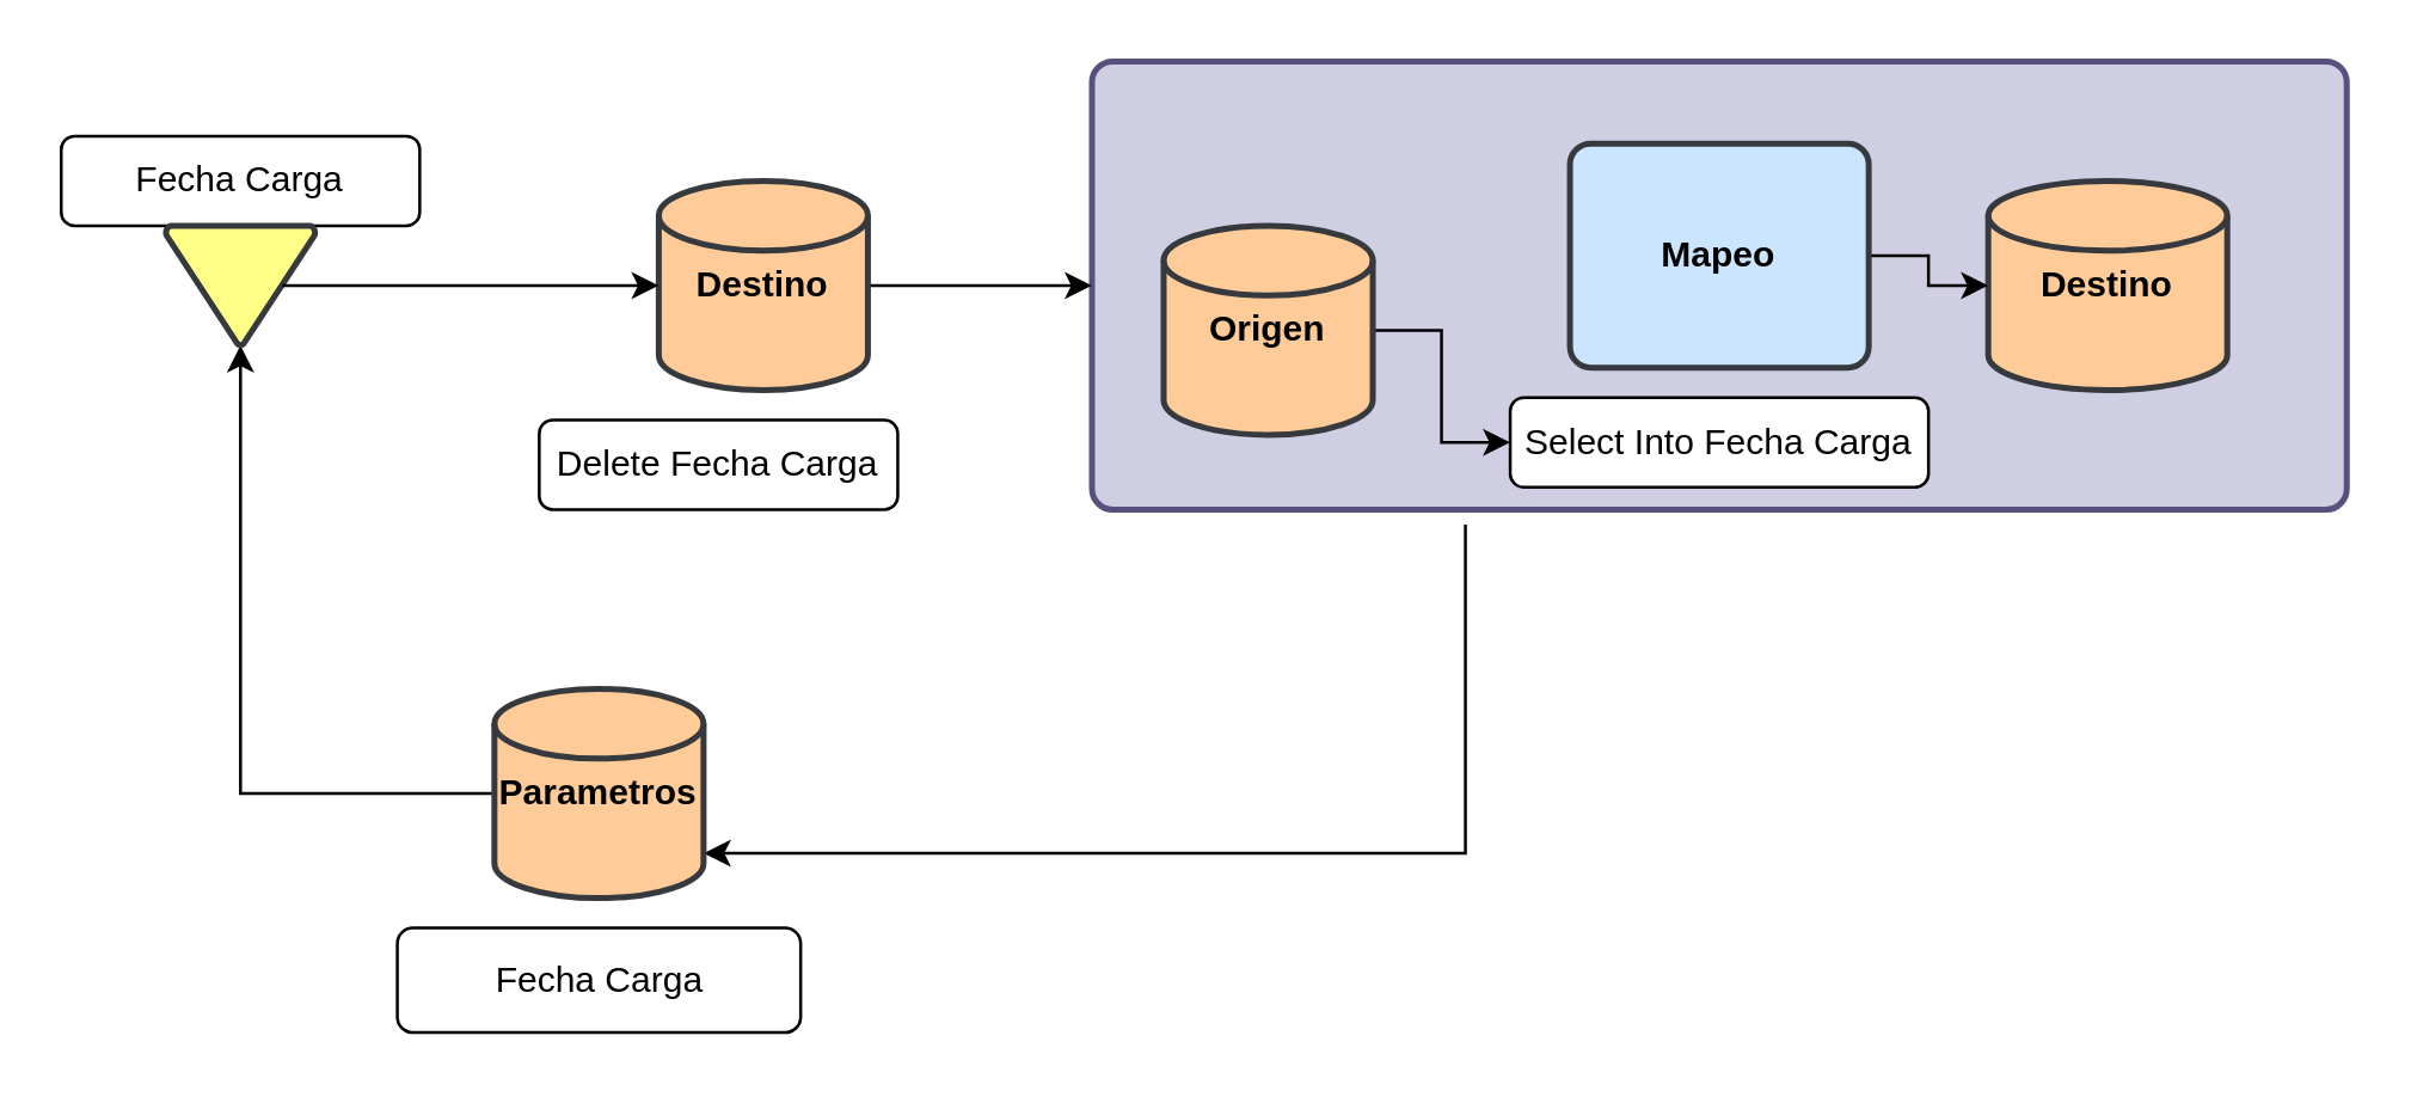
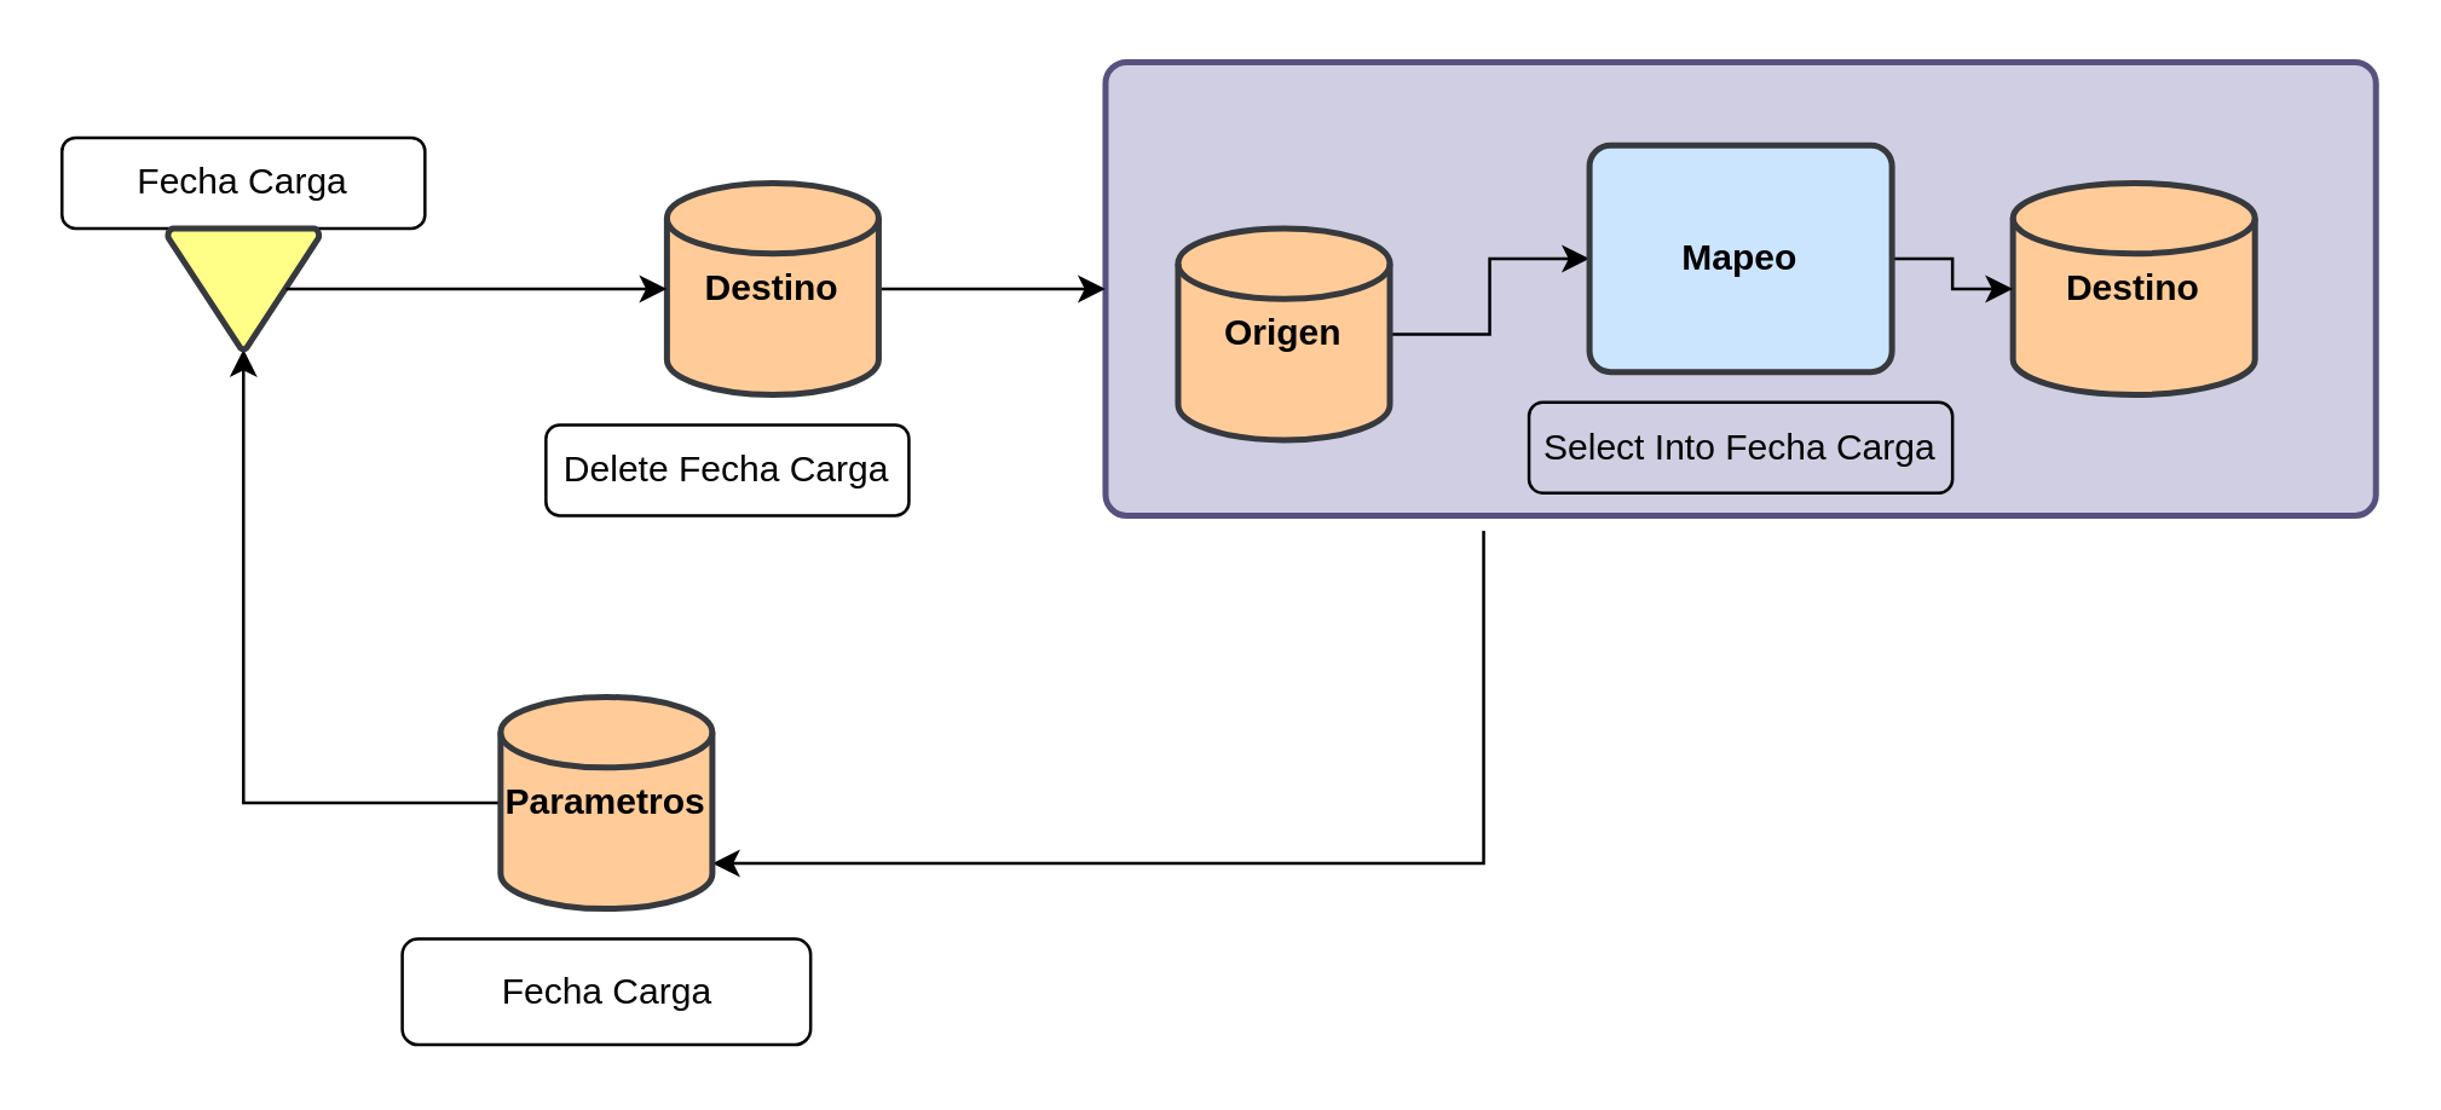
  <mxCell id="0" />
  <mxCell id="1" parent="0" />
  <mxCell id="2" style="edgeStyle=orthogonalEdgeStyle;rounded=0;orthogonalLoop=1;jettySize=auto;html=1;" edge="1" parent="1" target="10"><mxGeometry relative="1" as="geometry"><mxPoint x="490" y="175" as="sourcePoint" /><mxPoint x="265" y="275" as="targetPoint" /><Array as="points"><mxPoint x="490" y="285" /></Array></mxGeometry></mxCell>
  <mxCell id="3" value="" style="rounded=1;whiteSpace=wrap;html=1;absoluteArcSize=1;arcSize=14;strokeWidth=2;fillColor=#d0cee2;strokeColor=#56517e;" vertex="1" parent="1"><mxGeometry x="365" y="20" width="420" height="150" as="geometry" /></mxCell>
- <mxCell id="4" value="" style="edgeStyle=orthogonalEdgeStyle;rounded=0;orthogonalLoop=1;jettySize=auto;html=1;" edge="1" parent="1" source="5" target="17"><mxGeometry relative="1" as="geometry" /></mxCell>
+ <mxCell id="4" value="" style="edgeStyle=orthogonalEdgeStyle;rounded=0;orthogonalLoop=1;jettySize=auto;html=1;" edge="1" parent="1" source="5" target="8"><mxGeometry relative="1" as="geometry" /></mxCell>
  <mxCell id="5" value="Origen" style="strokeWidth=2;html=1;shape=mxgraph.flowchart.database;whiteSpace=wrap;fillColor=#ffcc99;strokeColor=#36393d;fontStyle=1" vertex="1" parent="1"><mxGeometry x="389" y="75" width="70" height="70" as="geometry" /></mxCell>
  <mxCell id="6" value="Destino" style="strokeWidth=2;html=1;shape=mxgraph.flowchart.database;whiteSpace=wrap;fillColor=#ffcc99;strokeColor=#36393d;fontStyle=1" vertex="1" parent="1"><mxGeometry x="665" y="60" width="80" height="70" as="geometry" /></mxCell>
  <mxCell id="7" style="edgeStyle=orthogonalEdgeStyle;rounded=0;orthogonalLoop=1;jettySize=auto;html=1;" edge="1" parent="1" source="8" target="6"><mxGeometry relative="1" as="geometry" /></mxCell>
  <mxCell id="8" value="Mapeo" style="rounded=1;whiteSpace=wrap;html=1;absoluteArcSize=1;arcSize=14;strokeWidth=2;fillColor=#cce5ff;strokeColor=#36393d;fontStyle=1" vertex="1" parent="1"><mxGeometry x="525" y="47.5" width="100" height="75" as="geometry" /></mxCell>
  <mxCell id="9" style="edgeStyle=orthogonalEdgeStyle;rounded=0;orthogonalLoop=1;jettySize=auto;html=1;" edge="1" parent="1" source="10" target="13"><mxGeometry relative="1" as="geometry" /></mxCell>
  <mxCell id="10" value="Parametros" style="strokeWidth=2;html=1;shape=mxgraph.flowchart.database;whiteSpace=wrap;fillColor=#ffcc99;strokeColor=#36393d;fontStyle=1" vertex="1" parent="1"><mxGeometry x="165" y="230" width="70" height="70" as="geometry" /></mxCell>
  <mxCell id="11" value="Fecha Carga" style="rounded=1;whiteSpace=wrap;html=1;" vertex="1" parent="1"><mxGeometry x="132.5" y="310" width="135" height="35" as="geometry" /></mxCell>
  <mxCell id="12" value="Fecha Carga" style="rounded=1;whiteSpace=wrap;html=1;" vertex="1" parent="1"><mxGeometry x="20" y="45" width="120" height="30" as="geometry" /></mxCell>
  <mxCell id="13" value="" style="strokeWidth=2;html=1;shape=mxgraph.flowchart.extract_or_measurement;whiteSpace=wrap;rotation=-180;fillColor=#ffff88;strokeColor=#36393d;" vertex="1" parent="1"><mxGeometry x="55" y="75" width="50" height="40" as="geometry" /></mxCell>
  <mxCell id="14" style="edgeStyle=orthogonalEdgeStyle;rounded=0;orthogonalLoop=1;jettySize=auto;html=1;entryX=0;entryY=0.5;entryDx=0;entryDy=0;" edge="1" parent="1" source="15" target="3"><mxGeometry relative="1" as="geometry" /></mxCell>
  <mxCell id="15" value="Destino" style="strokeWidth=2;html=1;shape=mxgraph.flowchart.database;whiteSpace=wrap;fillColor=#ffcc99;strokeColor=#36393d;fontStyle=1" vertex="1" parent="1"><mxGeometry x="220" y="60" width="70" height="70" as="geometry" /></mxCell>
  <mxCell id="16" value="Delete Fecha Carga" style="rounded=1;whiteSpace=wrap;html=1;" vertex="1" parent="1"><mxGeometry x="180" y="140" width="120" height="30" as="geometry" /></mxCell>
- <mxCell id="17" value="Select Into Fecha Carga" style="rounded=1;whiteSpace=wrap;html=1;" vertex="1" parent="1"><mxGeometry x="505" y="132.5" width="140" height="30" as="geometry" /></mxCell>
+ <mxCell id="17" value="Select Into Fecha Carga" style="rounded=1;whiteSpace=wrap;html=1;fillColor=#d0cee2;" vertex="1" parent="1"><mxGeometry x="505" y="132.5" width="140" height="30" as="geometry" /></mxCell>
  <mxCell id="18" style="edgeStyle=orthogonalEdgeStyle;rounded=0;orthogonalLoop=1;jettySize=auto;html=1;exitX=0.22;exitY=0.5;exitDx=0;exitDy=0;exitPerimeter=0;entryX=0;entryY=0.5;entryDx=0;entryDy=0;entryPerimeter=0;" edge="1" parent="1" source="13" target="15"><mxGeometry relative="1" as="geometry" /></mxCell>
